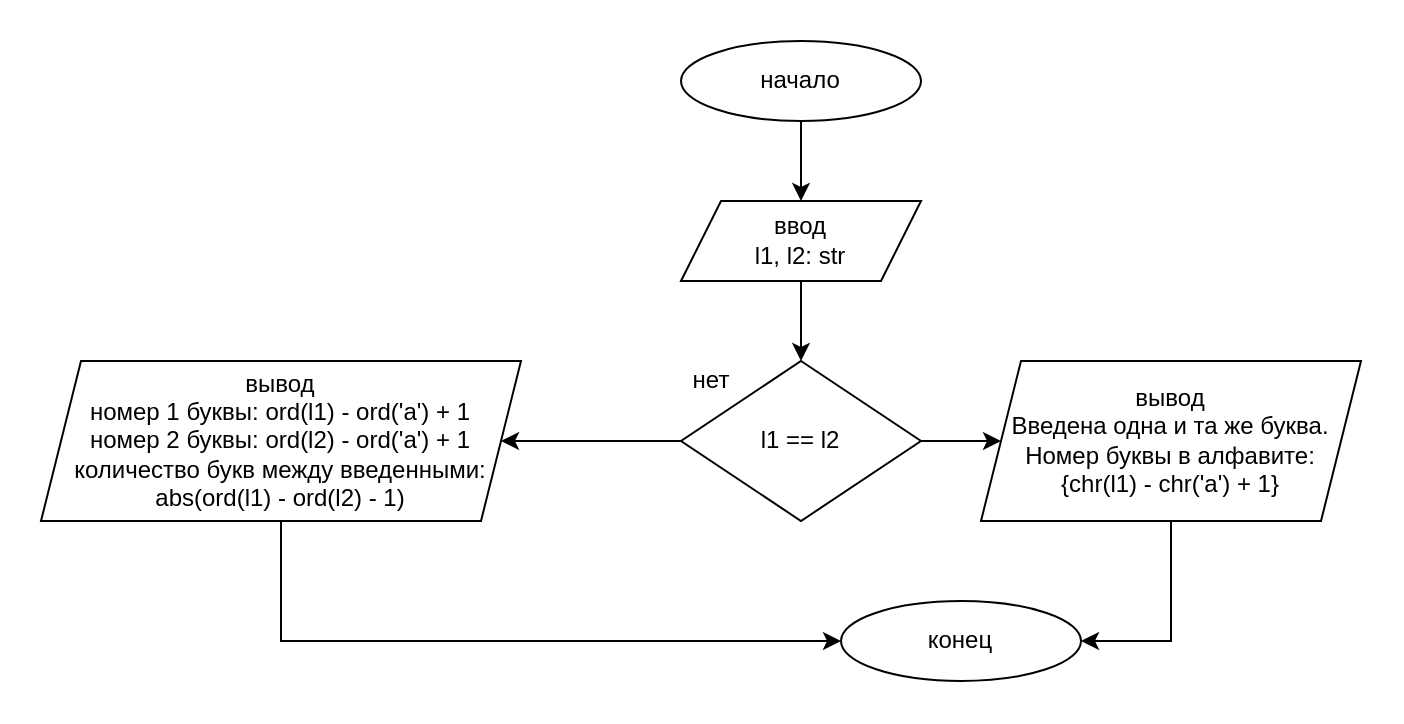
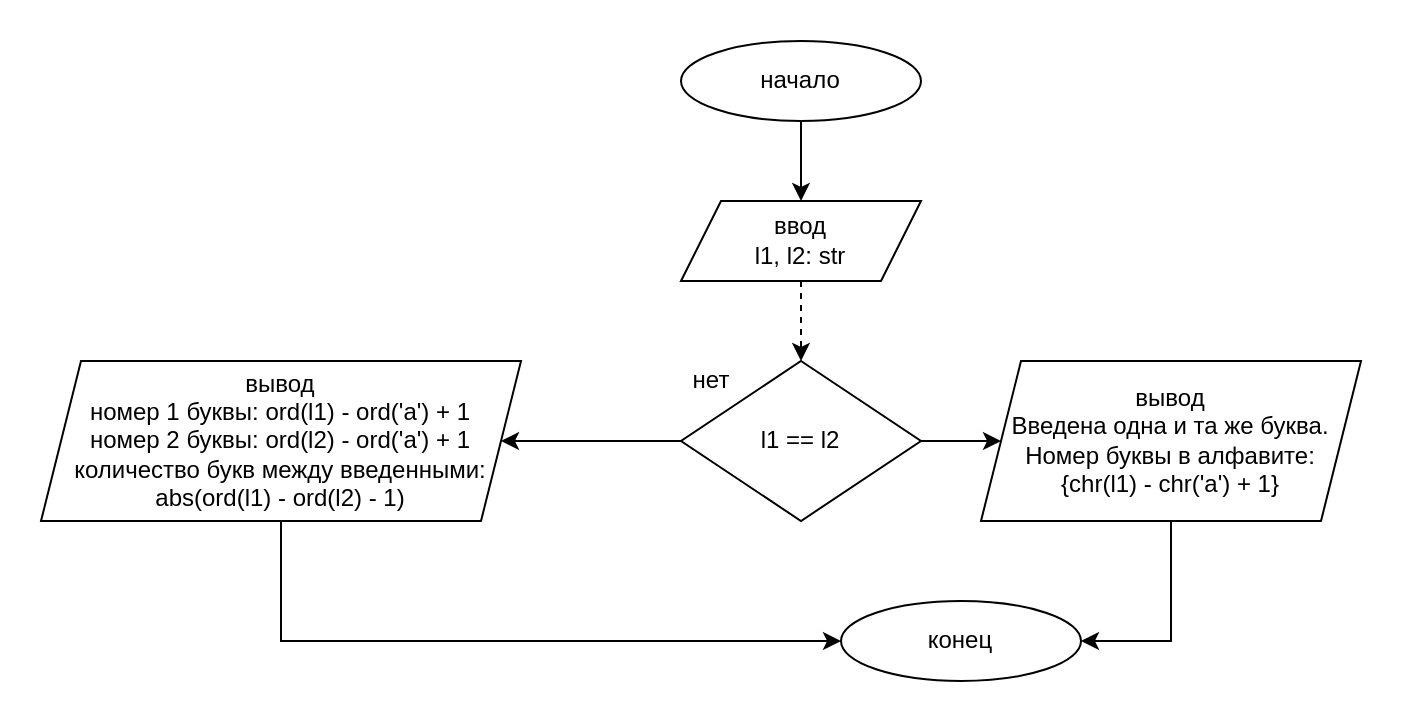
  <mxCell id="0" />
  <mxCell id="1" parent="0" />
  <mxCell id="2" style="edgeStyle=orthogonalEdgeStyle;rounded=0;orthogonalLoop=1;jettySize=auto;html=1;exitX=0.5;exitY=1;exitDx=0;exitDy=0;" parent="1" source="3" target="5" edge="1"><mxGeometry relative="1" as="geometry" /></mxCell>
  <mxCell id="3" value="начало" style="ellipse;whiteSpace=wrap;html=1;" parent="1" vertex="1"><mxGeometry x="340" y="20" width="120" height="40" as="geometry" /></mxCell>
- <mxCell id="4" style="edgeStyle=orthogonalEdgeStyle;rounded=0;orthogonalLoop=1;jettySize=auto;html=1;exitX=0.5;exitY=1;exitDx=0;exitDy=0;" parent="1" source="5" target="7" edge="1"><mxGeometry relative="1" as="geometry" /></mxCell>
+ <mxCell id="4" style="edgeStyle=orthogonalEdgeStyle;rounded=0;orthogonalLoop=1;jettySize=auto;html=1;exitX=0.5;exitY=1;exitDx=0;exitDy=0;dashed=1;" parent="1" source="5" target="7" edge="1"><mxGeometry relative="1" as="geometry" /></mxCell>
  <mxCell id="5" value="ввод&lt;br&gt;l1, l2: str" style="shape=parallelogram;perimeter=parallelogramPerimeter;whiteSpace=wrap;html=1;fixedSize=1;" parent="1" vertex="1"><mxGeometry x="340" y="100" width="120" height="40" as="geometry" /></mxCell>
  <mxCell id="6" value="" style="group" parent="1" vertex="1" connectable="0"><mxGeometry x="340" y="180" width="120" height="80" as="geometry" /></mxCell>
  <mxCell id="7" value="l1 == l2" style="rhombus;whiteSpace=wrap;html=1;" parent="6" vertex="1"><mxGeometry width="120" height="80" as="geometry" /></mxCell>
  <mxCell id="8" value="нет" style="text;html=1;align=center;verticalAlign=middle;resizable=0;points=[];autosize=1;strokeColor=none;" parent="6" vertex="1"><mxGeometry width="30" height="20" as="geometry" /></mxCell>
  <mxCell id="9" style="edgeStyle=orthogonalEdgeStyle;rounded=0;orthogonalLoop=1;jettySize=auto;html=1;exitX=0.5;exitY=1;exitDx=0;exitDy=0;entryX=1;entryY=0.5;entryDx=0;entryDy=0;" edge="1" parent="1" source="10" target="15"><mxGeometry relative="1" as="geometry" /></mxCell>
  <mxCell id="10" value="вывод&lt;br&gt;Введена одна и та же буква.&lt;br&gt;Номер буквы в алфавите:&lt;br&gt;{chr(l1) - chr('a') + 1}" style="shape=parallelogram;perimeter=parallelogramPerimeter;whiteSpace=wrap;html=1;fixedSize=1;" parent="1" vertex="1"><mxGeometry x="490" y="180" width="190" height="80" as="geometry" /></mxCell>
  <mxCell id="11" style="edgeStyle=orthogonalEdgeStyle;rounded=0;orthogonalLoop=1;jettySize=auto;html=1;exitX=1;exitY=0.5;exitDx=0;exitDy=0;" parent="1" source="7" target="10" edge="1"><mxGeometry relative="1" as="geometry" /></mxCell>
  <mxCell id="12" style="edgeStyle=orthogonalEdgeStyle;rounded=0;orthogonalLoop=1;jettySize=auto;html=1;exitX=0.5;exitY=1;exitDx=0;exitDy=0;entryX=0;entryY=0.5;entryDx=0;entryDy=0;" edge="1" parent="1" source="13" target="15"><mxGeometry relative="1" as="geometry" /></mxCell>
  <mxCell id="13" value="вывод&lt;br&gt;номер 1 буквы: ord(l1) - ord('a') + 1&lt;br&gt;номер 2 буквы: ord(l2) - ord('a') + 1&lt;br&gt;количество букв между введенными:&lt;br&gt;abs(ord(l1) - ord(l2) - 1)" style="shape=parallelogram;perimeter=parallelogramPerimeter;whiteSpace=wrap;html=1;fixedSize=1;" vertex="1" parent="1"><mxGeometry x="20" y="180" width="240" height="80" as="geometry" /></mxCell>
  <mxCell id="14" style="edgeStyle=orthogonalEdgeStyle;rounded=0;orthogonalLoop=1;jettySize=auto;html=1;" edge="1" parent="1" source="7" target="13"><mxGeometry relative="1" as="geometry"><mxPoint x="270" y="220" as="targetPoint" /></mxGeometry></mxCell>
  <mxCell id="15" value="конец" style="ellipse;whiteSpace=wrap;html=1;" vertex="1" parent="1"><mxGeometry x="420" y="300" width="120" height="40" as="geometry" /></mxCell>
